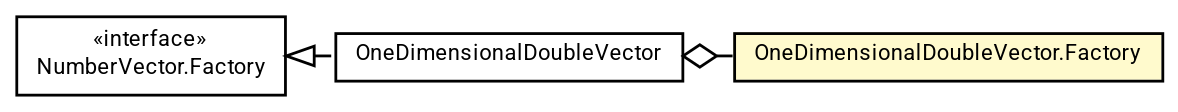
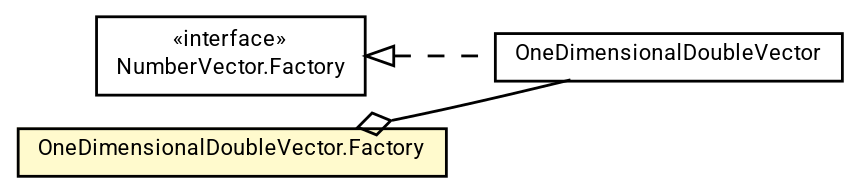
  digraph {
    nodesep=0.15
    rankdir=LR
    ranksep=0.25
    node [fontcolor=black fontname=Roboto fontsize=8 margin=0 shape=plaintext]
    edge [color=black dir=back fontname=Roboto fontsize=7 labelfontname=Roboto labelfontsize=7]
    n1 [height=0 label=<<table title="de.lmu.ifi.dbs.elki.data.NumberVector.Factory" border="0" cellborder="1" cellspacing="0" cellpadding="2" href="NumberVector.Factory.html" target="_parent"> 		<tr><td><table border="0" cellspacing="0" cellpadding="1"> 		<tr><td align="center" balign="center"> &#171;interface&#187; </td></tr> 		<tr><td align="center" balign="center"> <font face="Roboto">NumberVector.Factory</font> </td></tr> 		</table></td></tr> 		</table>> width=0]
    n2 [height=0 label=<<table title="de.lmu.ifi.dbs.elki.data.OneDimensionalDoubleVector" border="0" cellborder="1" cellspacing="0" cellpadding="2" href="OneDimensionalDoubleVector.html" target="_parent"> 		<tr><td><table border="0" cellspacing="0" cellpadding="1"> 		<tr><td align="center" balign="center"> <font face="Roboto">OneDimensionalDoubleVector</font> </td></tr> 		</table></td></tr> 		</table>> width=0]
    n3 [height=0 label=<<table title="de.lmu.ifi.dbs.elki.data.OneDimensionalDoubleVector.Factory" border="0" cellborder="1" cellspacing="0" cellpadding="2" bgcolor="lemonChiffon" href="OneDimensionalDoubleVector.Factory.html" target="_parent"> 		<tr><td><table border="0" cellspacing="0" cellpadding="1"> 		<tr><td align="center" balign="center"> <font face="Roboto">OneDimensionalDoubleVector.Factory</font> </td></tr> 		</table></td></tr> 		</table>> width=0]
    n1 -> n2 [arrowtail=empty style=dashed weight=9]
-   n2 -> n3 [arrowhead=none arrowtail=ediamond weight=4]
+   n3 -> n2 [arrowhead=none arrowtail=ediamond weight=4]
  }
